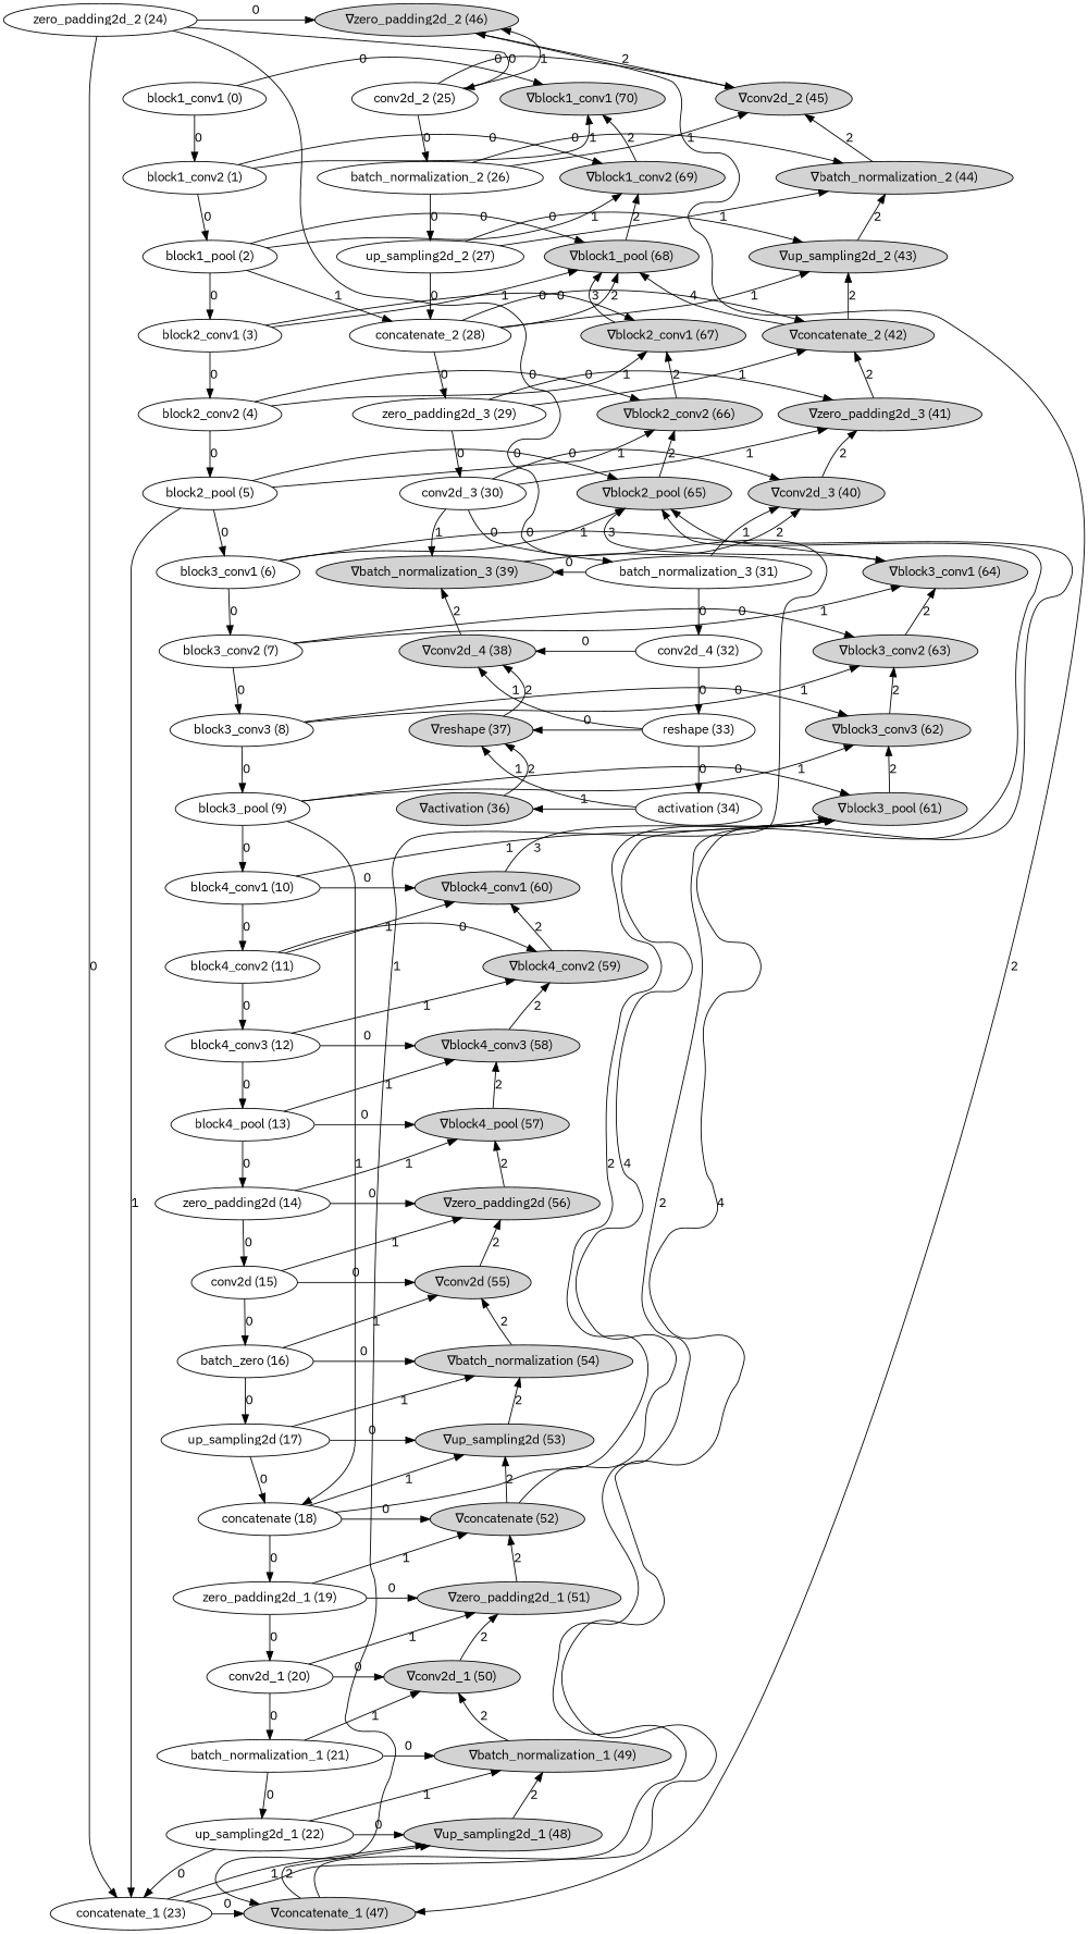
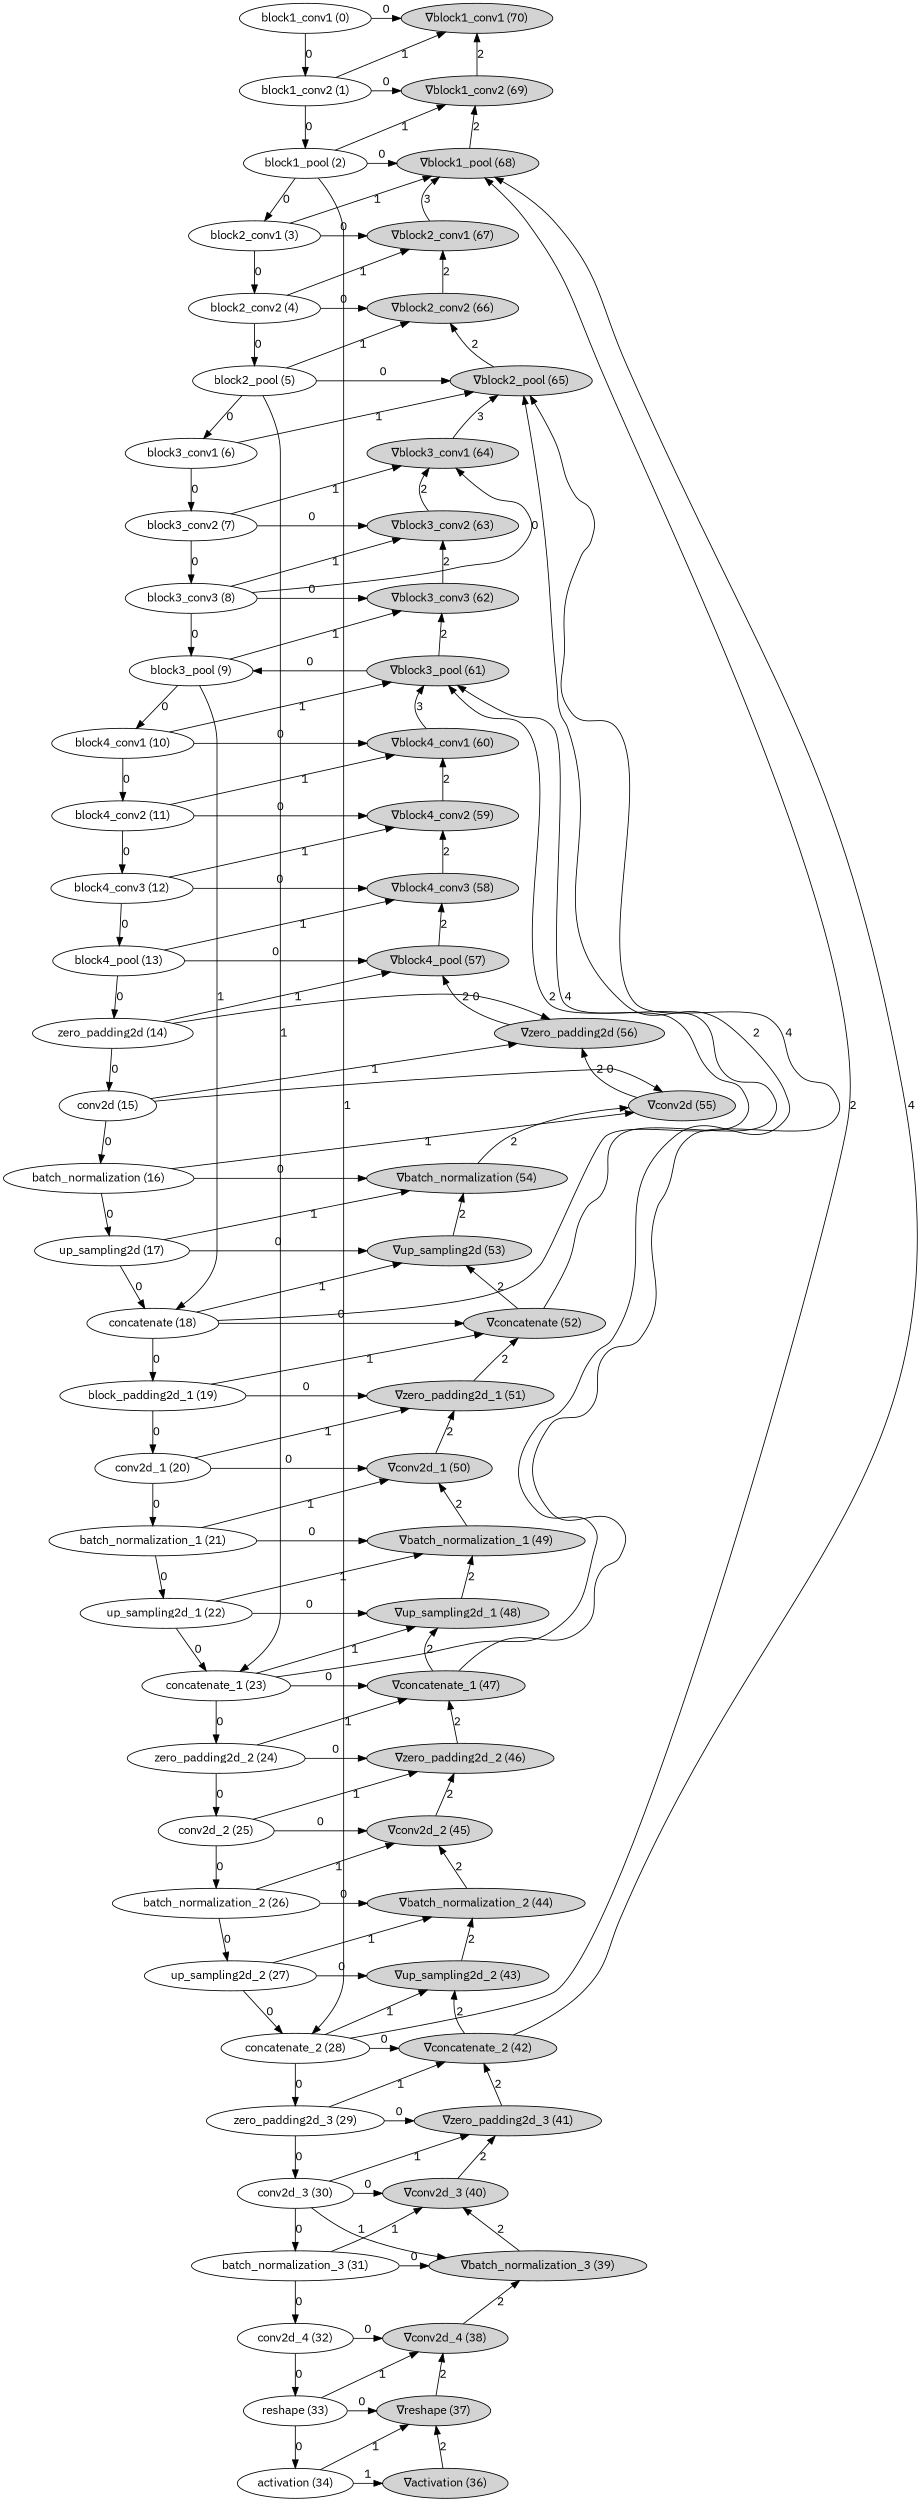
  digraph {
    fontname="IBM Plex Sans"
    node [fontname="IBM Plex Sans"]
    edge [constraint=false fontname="IBM Plex Sans"]
    n1 [label="block1_conv1 (0)"]
    n2 [label="&nabla;block1_conv1 (70)" style=filled]
    n3 [label="block1_conv2 (1)"]
    n4 [label="&nabla;block1_conv2 (69)" style=filled]
    n5 [label="block1_pool (2)"]
    n6 [label="&nabla;block1_pool (68)" style=filled]
    n7 [label="block2_conv1 (3)"]
    n8 [label="&nabla;block2_conv1 (67)" style=filled]
    n9 [label="block2_conv2 (4)"]
    n10 [label="&nabla;block2_conv2 (66)" style=filled]
    n11 [label="block2_pool (5)"]
    n12 [label="&nabla;block2_pool (65)" style=filled]
    n13 [label="block3_conv1 (6)"]
    n14 [label="&nabla;block3_conv1 (64)" style=filled]
    n15 [label="block3_conv2 (7)"]
    n16 [label="&nabla;block3_conv2 (63)" style=filled]
    n17 [label="block3_conv3 (8)"]
    n18 [label="&nabla;block3_conv3 (62)" style=filled]
    n19 [label="block3_pool (9)"]
    n20 [label="&nabla;block3_pool (61)" style=filled]
    n21 [label="block4_conv1 (10)"]
    n22 [label="&nabla;block4_conv1 (60)" style=filled]
    n23 [label="block4_conv2 (11)"]
    n24 [label="&nabla;block4_conv2 (59)" style=filled]
    n25 [label="block4_conv3 (12)"]
    n26 [label="&nabla;block4_conv3 (58)" style=filled]
    n27 [label="block4_pool (13)"]
    n28 [label="&nabla;block4_pool (57)" style=filled]
    n29 [label="zero_padding2d (14)"]
    n30 [label="&nabla;zero_padding2d (56)" style=filled]
    n31 [label="conv2d (15)"]
    n32 [label="&nabla;conv2d (55)" style=filled]
-   n33 [label="batch_zero (16)"]
+   n33 [label="batch_normalization (16)"]
    n34 [label="&nabla;batch_normalization (54)" style=filled]
    n35 [label="up_sampling2d (17)"]
    n36 [label="&nabla;up_sampling2d (53)" style=filled]
    n37 [label="concatenate (18)"]
    n38 [label="&nabla;concatenate (52)" style=filled]
-   n39 [label="zero_padding2d_1 (19)"]
+   n39 [label="block_padding2d_1 (19)"]
    n40 [label="&nabla;zero_padding2d_1 (51)" style=filled]
    n41 [label="conv2d_1 (20)"]
    n42 [label="&nabla;conv2d_1 (50)" style=filled]
    n43 [label="batch_normalization_1 (21)"]
    n44 [label="&nabla;batch_normalization_1 (49)" style=filled]
    n45 [label="up_sampling2d_1 (22)"]
    n46 [label="&nabla;up_sampling2d_1 (48)" style=filled]
    n47 [label="concatenate_1 (23)"]
    n48 [label="&nabla;concatenate_1 (47)" style=filled]
    n49 [label="zero_padding2d_2 (24)"]
    n50 [label="&nabla;zero_padding2d_2 (46)" style=filled]
    n51 [label="conv2d_2 (25)"]
    n52 [label="&nabla;conv2d_2 (45)" style=filled]
    n53 [label="batch_normalization_2 (26)"]
    n54 [label="&nabla;batch_normalization_2 (44)" style=filled]
    n55 [label="up_sampling2d_2 (27)"]
    n56 [label="&nabla;up_sampling2d_2 (43)" style=filled]
    n57 [label="concatenate_2 (28)"]
    n58 [label="&nabla;concatenate_2 (42)" style=filled]
    n59 [label="zero_padding2d_3 (29)"]
    n60 [label="&nabla;zero_padding2d_3 (41)" style=filled]
    n61 [label="conv2d_3 (30)"]
    n62 [label="&nabla;conv2d_3 (40)" style=filled]
    n63 [label="batch_normalization_3 (31)"]
    n64 [label="&nabla;batch_normalization_3 (39)" style=filled]
    n65 [label="conv2d_4 (32)"]
    n66 [label="&nabla;conv2d_4 (38)" style=filled]
    n67 [label="reshape (33)"]
    n68 [label="&nabla;reshape (37)" style=filled]
    n69 [label="activation (34)"]
    n70 [label="&nabla;activation (36)" style=filled]
    subgraph sub_1 {
      rank=same
      n1
      n2
    }
    subgraph sub_2 {
      rank=same
      n3
      n4
    }
    subgraph sub_3 {
      rank=same
      n5
      n6
    }
    subgraph sub_4 {
      rank=same
      n7
      n8
    }
    subgraph sub_5 {
      rank=same
      n9
      n10
    }
    subgraph sub_6 {
      rank=same
      n11
      n12
    }
    subgraph sub_7 {
      rank=same
      n13
      n14
    }
    subgraph sub_8 {
      rank=same
      n15
      n16
    }
    subgraph sub_9 {
      rank=same
      n17
      n18
    }
    subgraph sub_10 {
      rank=same
      n19
      n20
    }
    subgraph sub_11 {
      rank=same
      n21
      n22
    }
    subgraph sub_12 {
      rank=same
      n23
      n24
    }
    subgraph sub_13 {
      rank=same
      n25
      n26
    }
    subgraph sub_14 {
      rank=same
      n27
      n28
    }
    subgraph sub_15 {
      rank=same
      n29
      n30
    }
    subgraph sub_16 {
      rank=same
      n31
      n32
    }
    subgraph sub_17 {
      rank=same
      n33
      n34
    }
    subgraph sub_18 {
      rank=same
      n35
      n36
    }
    subgraph sub_19 {
      rank=same
      n37
      n38
    }
    subgraph sub_20 {
      rank=same
      n39
      n40
    }
    subgraph sub_21 {
      rank=same
      n41
      n42
    }
    subgraph sub_22 {
      rank=same
      n43
      n44
    }
    subgraph sub_23 {
      rank=same
      n45
      n46
    }
    subgraph sub_24 {
      rank=same
      n47
      n48
    }
    subgraph sub_25 {
      rank=same
      n49
      n50
    }
    subgraph sub_26 {
      rank=same
      n51
      n52
    }
    subgraph sub_27 {
      rank=same
      n53
      n54
    }
    subgraph sub_28 {
      rank=same
      n55
      n56
    }
    subgraph sub_29 {
      rank=same
      n57
      n58
    }
    subgraph sub_30 {
      rank=same
      n59
      n60
    }
    subgraph sub_31 {
      rank=same
      n61
      n62
    }
    subgraph sub_32 {
      rank=same
      n63
      n64
    }
    subgraph sub_33 {
      rank=same
      n65
      n66
    }
    subgraph sub_34 {
      rank=same
      n67
      n68
    }
    subgraph sub_35 {
      rank=same
      n69
      n70
    }
    n1 -> n2 [label=0]
    n1 -> n3 [label=0 constraint=""]
    n3 -> n2 [label=1]
    n3 -> n4 [label=0]
    n3 -> n5 [label=0 constraint=""]
    n4 -> n2 [label=2]
    n5 -> n4 [label=1]
    n5 -> n6 [label=0]
    n5 -> n7 [label=0 constraint=""]
    n5 -> n57 [label=1 constraint=""]
    n6 -> n4 [label=2]
    n7 -> n6 [label=1]
    n7 -> n8 [label=0]
    n7 -> n9 [label=0 constraint=""]
    n8 -> n6 [label=3]
    n9 -> n8 [label=1]
    n9 -> n10 [label=0]
    n9 -> n11 [label=0 constraint=""]
    n10 -> n8 [label=2]
    n11 -> n10 [label=1]
    n11 -> n12 [label=0]
    n11 -> n13 [label=0 constraint=""]
    n11 -> n47 [label=1 constraint=""]
    n12 -> n10 [label=2]
    n13 -> n12 [label=1]
-   n13 -> n14 [label=0]
+   n17 -> n14 [label=0]
    n13 -> n15 [label=0 constraint=""]
    n14 -> n12 [label=3]
    n15 -> n14 [label=1]
    n15 -> n16 [label=0]
    n15 -> n17 [label=0 constraint=""]
    n16 -> n14 [label=2]
    n17 -> n16 [label=1]
    n17 -> n18 [label=0]
    n17 -> n19 [label=0 constraint=""]
    n18 -> n16 [label=2]
    n19 -> n18 [label=1]
-   n19 -> n20 [label=0]
+   n20 -> n19 [label=0]
    n19 -> n21 [label=0 constraint=""]
    n19 -> n37 [label=1 constraint=""]
    n20 -> n18 [label=2]
    n21 -> n20 [label=1]
    n21 -> n22 [label=0]
    n21 -> n23 [label=0 constraint=""]
    n22 -> n20 [label=3]
    n23 -> n22 [label=1]
    n23 -> n24 [label=0]
    n23 -> n25 [label=0 constraint=""]
    n24 -> n22 [label=2]
    n25 -> n24 [label=1]
    n25 -> n26 [label=0]
    n25 -> n27 [label=0 constraint=""]
    n26 -> n24 [label=2]
    n27 -> n26 [label=1]
    n27 -> n28 [label=0]
    n27 -> n29 [label=0 constraint=""]
    n28 -> n26 [label=2]
    n29 -> n28 [label=1]
    n29 -> n30 [label=0]
    n29 -> n31 [label=0 constraint=""]
    n30 -> n28 [label=2]
    n31 -> n30 [label=1]
    n31 -> n32 [label=0]
    n31 -> n33 [label=0 constraint=""]
    n32 -> n30 [label=2]
    n33 -> n32 [label=1]
    n33 -> n34 [label=0]
    n33 -> n35 [label=0 constraint=""]
    n34 -> n32 [label=2]
    n35 -> n34 [label=1]
    n35 -> n36 [label=0]
    n35 -> n37 [label=0 constraint=""]
    n36 -> n34 [label=2]
    n37 -> n20 [label=2]
    n37 -> n36 [label=1]
    n37 -> n38 [label=0]
    n37 -> n39 [label=0 constraint=""]
    n38 -> n20 [label=4]
    n38 -> n36 [label=2]
    n39 -> n38 [label=1]
    n39 -> n40 [label=0]
    n39 -> n41 [label=0 constraint=""]
    n40 -> n38 [label=2]
    n41 -> n40 [label=1]
    n41 -> n42 [label=0]
    n41 -> n43 [label=0 constraint=""]
    n42 -> n40 [label=2]
    n43 -> n42 [label=1]
    n43 -> n44 [label=0]
    n43 -> n45 [label=0 constraint=""]
    n44 -> n42 [label=2]
    n45 -> n44 [label=1]
    n45 -> n46 [label=0]
    n45 -> n47 [label=0 constraint=""]
    n46 -> n44 [label=2]
    n47 -> n12 [label=2]
    n47 -> n46 [label=1]
    n47 -> n48 [label=0]
-   n49 -> n47 [label=0 constraint=""]
+   n47 -> n49 [label=0 constraint=""]
    n48 -> n12 [label=4]
    n48 -> n46 [label=2]
    n49 -> n48 [label=1]
    n49 -> n50 [label=0]
    n49 -> n51 [label=0 constraint=""]
    n50 -> n48 [label=2]
    n51 -> n50 [label=1]
    n51 -> n52 [label=0]
    n51 -> n53 [label=0 constraint=""]
    n52 -> n50 [label=2]
    n53 -> n52 [label=1]
    n53 -> n54 [label=0]
    n53 -> n55 [label=0 constraint=""]
    n54 -> n52 [label=2]
    n55 -> n54 [label=1]
    n55 -> n56 [label=0]
    n55 -> n57 [label=0 constraint=""]
    n56 -> n54 [label=2]
    n57 -> n6 [label=2]
    n57 -> n56 [label=1]
    n57 -> n58 [label=0]
    n57 -> n59 [label=0 constraint=""]
    n58 -> n6 [label=4]
    n58 -> n56 [label=2]
    n59 -> n58 [label=1]
    n59 -> n60 [label=0]
    n59 -> n61 [label=0 constraint=""]
    n60 -> n58 [label=2]
    n61 -> n60 [label=1]
    n61 -> n62 [label=0]
    n61 -> n63 [label=0 constraint=""]
    n61 -> n64 [label=1]
    n62 -> n60 [label=2]
    n63 -> n62 [label=1]
    n63 -> n64 [label=0]
    n63 -> n65 [label=0 constraint=""]
    n64 -> n62 [label=2]
    n65 -> n66 [label=0]
    n65 -> n67 [label=0 constraint=""]
    n66 -> n64 [label=2]
    n67 -> n66 [label=1]
    n67 -> n68 [label=0]
    n67 -> n69 [label=0 constraint=""]
    n68 -> n66 [label=2]
    n69 -> n68 [label=1]
    n69 -> n70 [label=1]
    n70 -> n68 [label=2]
  }
